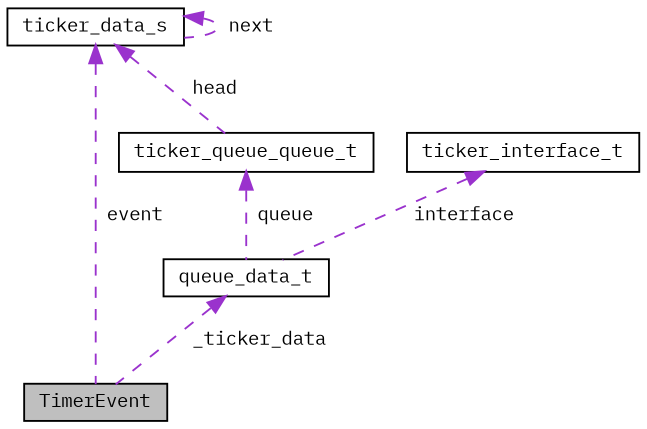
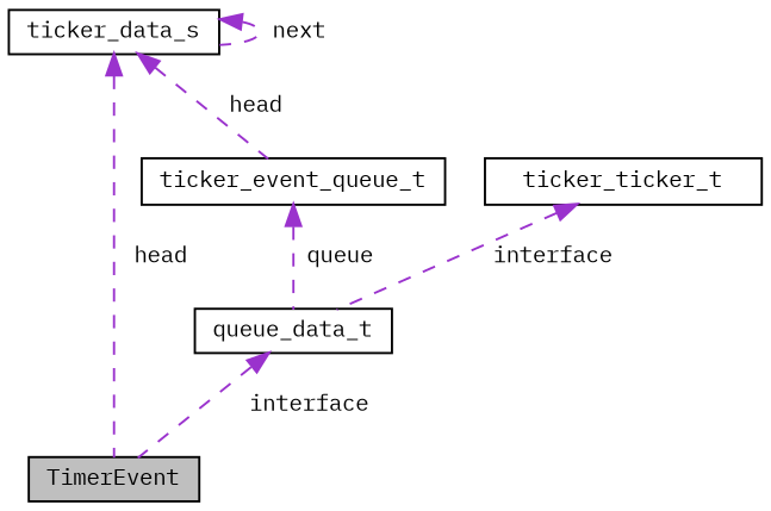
  digraph {
    fontname="IBM Plex Mono"
    node [color=black fillcolor=white fontname="IBM Plex Mono" fontsize=10 shape=record style=filled]
    edge [color=darkorchid3 dir=back fontname="IBM Plex Mono" fontsize=10 labelfontname=Helvetica labelfontsize=10 style=dashed]
    n1 [fillcolor=grey75 fontcolor=black height=0.2 label=TimerEvent width=0.4]
    n2 [height=0.2 label=ticker_data_s width=0.4]
-   n3 [height=0.2 label=ticker_queue_queue_t width=0.4]
+   n3 [height=0.2 label=ticker_event_queue_t width=0.4]
    n4 [height=0.2 label=queue_data_t width=0.4]
-   n5 [height=0.2 label=ticker_interface_t width=0.4]
-   n2 -> n1 [label=" event"]
+   n5 [height=0.2 label=ticker_ticker_t width=0.4]
+   n2 -> n1 [label=" head"]
    n2 -> n2 [label=" next"]
    n2 -> n3 [label=" head"]
    n3 -> n4 [label=" queue"]
-   n4 -> n1 [label=" _ticker_data"]
+   n4 -> n1 [label=" interface"]
    n5 -> n4 [label=" interface"]
  }
